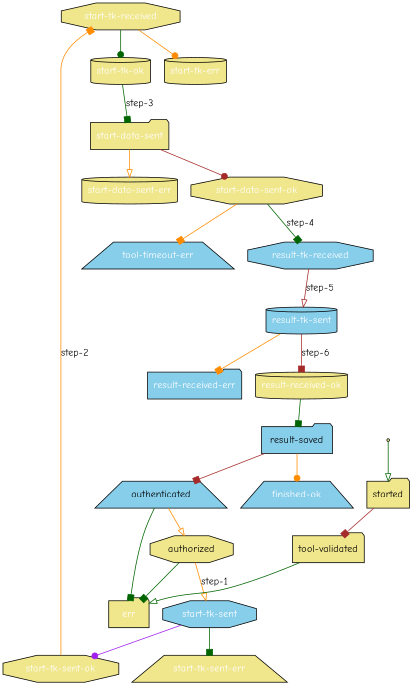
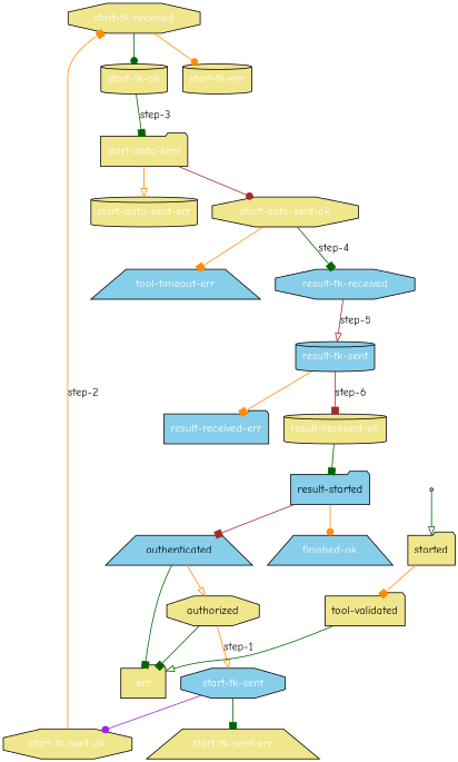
  digraph {
    fontname="Comic Neue"
    rankdir=TB
    node [fillcolor=khaki fontcolor=white fontname="Comic Neue" shape=octagon style=filled]
    edge [arrowhead=box color=darkgreen fontname="Comic Neue"]
    "start-tk-received" [comm=2]
    "start-tk-sent-ok"
    "start-tk-ok" [shape=cylinder]
    "start-tk-err" [shape=cylinder]
    "start-data-sent" [comm=3 shape=folder]
    "result-received-ok" [comm=6 shape=cylinder]
-   "result-saved" [fillcolor=skyblue shape=folder fontcolor=""]
+   "result-saved" [fillcolor=skyblue shape=folder label="result-started" fontcolor=""]
    "finished-ok" [fillcolor=skyblue shape=trapezium]
    authenticated [fillcolor=skyblue shape=trapezium fontcolor=""]
    "start-tk-sent" [comm=1 fillcolor=skyblue]
    "start-tk-sent-err" [shape=trapezium]
    authorized [fontcolor=""]
    err [shape=folder]
    "tool-timeout-err" [fillcolor=skyblue shape=trapezium]
    "start-data-sent-ok"
    "result-tk-received" [comm=4 fillcolor=skyblue]
    "result-tk-sent" [comm=5 fillcolor=skyblue shape=cylinder]
    "result-received-err" [fillcolor=skyblue shape=folder]
    started [shape=folder fontcolor=""]
    "tool-validated" [shape=folder fontcolor=""]
    initial [shape=point fontcolor=""]
    "start-data-sent-err" [shape=cylinder]
    "start-tk-received" -> "start-tk-ok" [arrowhead=dot]
    "start-tk-received" -> "start-tk-err" [arrowhead=dot color=darkorange]
    "start-tk-sent-ok" -> "start-tk-received" [color=darkorange label="step-2"]
    "start-tk-ok" -> "start-data-sent" [label="step-3"]
    "start-data-sent" -> "start-data-sent-ok" [arrowhead=dot color=brown]
    "start-data-sent" -> "start-data-sent-err" [arrowhead=onormal color=darkorange]
    "result-received-ok" -> "result-saved"
    "result-saved" -> "finished-ok" [arrowhead=dot color=darkorange]
    "result-saved" -> authenticated [color=brown]
    authenticated -> authorized [arrowhead=onormal color=darkorange]
    authenticated -> err
    "start-tk-sent" -> "start-tk-sent-ok" [arrowhead=dot color=purple]
    "start-tk-sent" -> "start-tk-sent-err"
    authorized -> "start-tk-sent" [arrowhead=onormal color=darkorange label="step-1"]
    authorized -> err
    "start-data-sent-ok" -> "tool-timeout-err" [color=darkorange]
    "start-data-sent-ok" -> "result-tk-received" [label="step-4"]
    "result-tk-received" -> "result-tk-sent" [arrowhead=onormal color=brown label="step-5"]
    "result-tk-sent" -> "result-received-ok" [color=brown label="step-6"]
    "result-tk-sent" -> "result-received-err" [color=darkorange]
-   started -> "tool-validated" [color=brown]
+   started -> "tool-validated" [color=darkorange]
    "tool-validated" -> err [arrowhead=onormal]
    initial -> started [arrowhead=onormal]
  }
